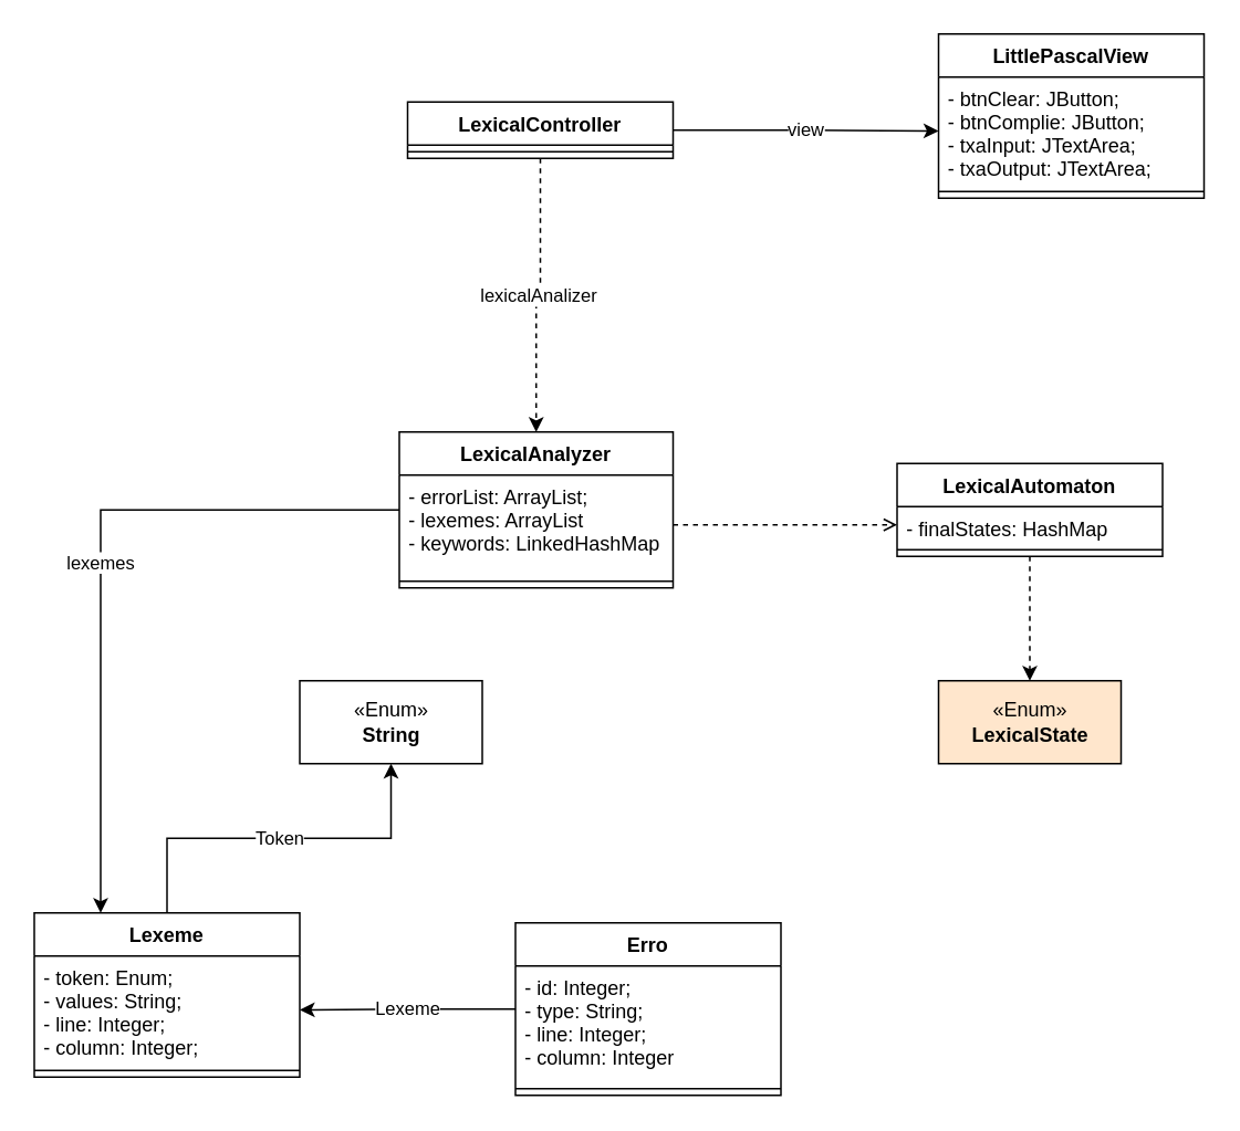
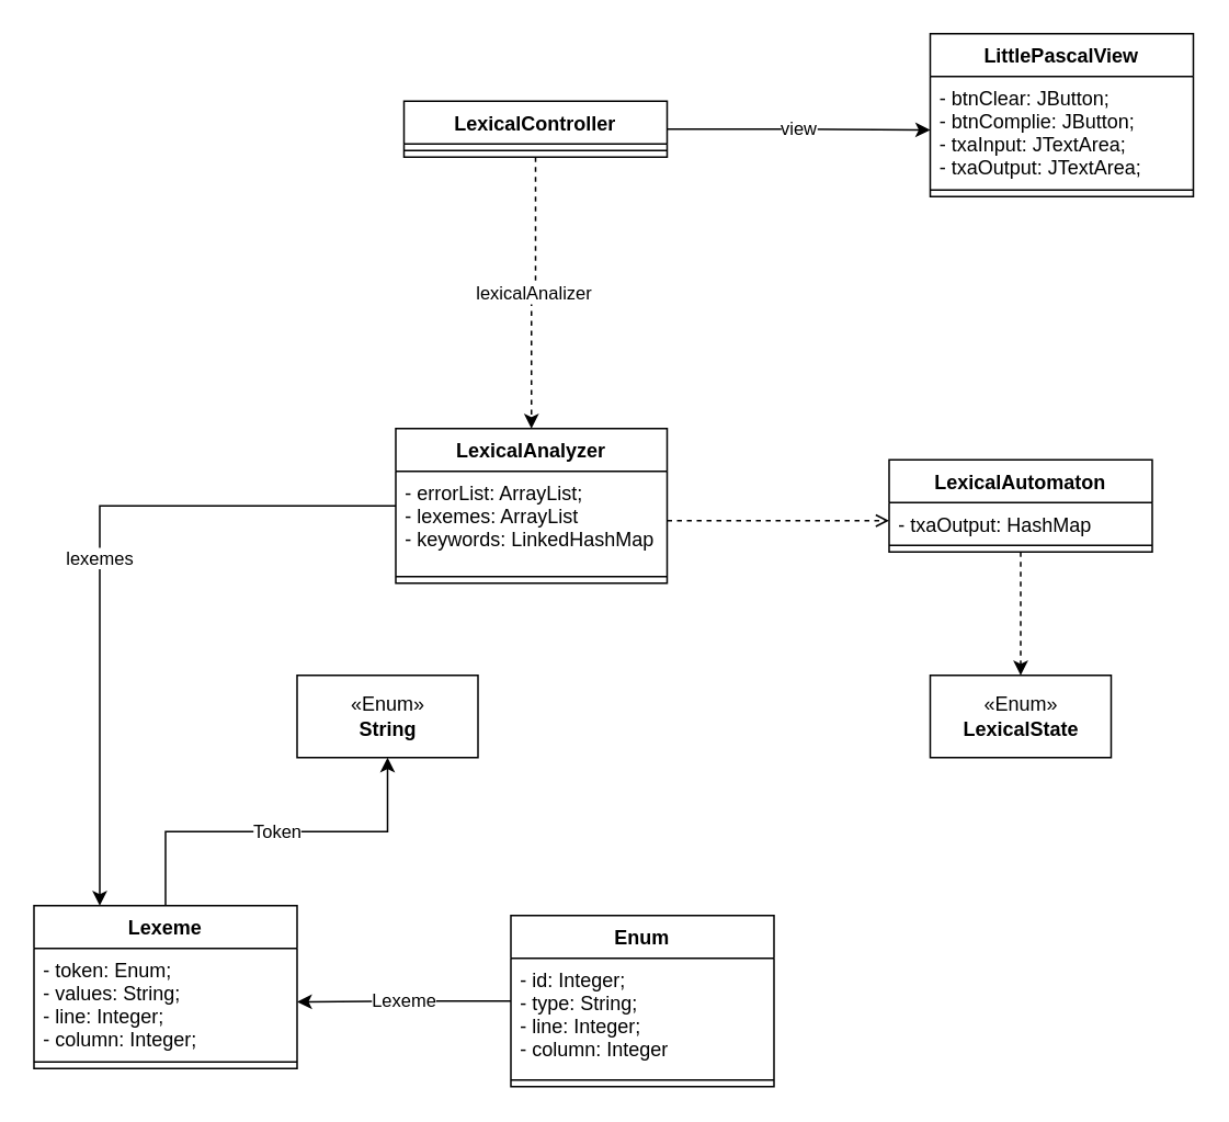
  <mxCell id="0" />
  <mxCell id="1" parent="0" />
  <mxCell id="2" value="Token" style="edgeStyle=orthogonalEdgeStyle;rounded=0;orthogonalLoop=1;jettySize=auto;html=1;" parent="1" source="3" target="14" edge="1"><mxGeometry relative="1" as="geometry" /></mxCell>
  <mxCell id="3" value="Lexeme" style="swimlane;fontStyle=1;align=center;verticalAlign=top;childLayout=stackLayout;horizontal=1;startSize=26;horizontalStack=0;resizeParent=1;resizeParentMax=0;resizeLast=0;collapsible=1;marginBottom=0;" parent="1" vertex="1"><mxGeometry x="20" y="550" width="160" height="99" as="geometry" /></mxCell>
  <mxCell id="4" value="- token: Enum;&#10;- values: String;&#10;- line: Integer;&#10;- column: Integer;" style="text;strokeColor=none;fillColor=none;align=left;verticalAlign=top;spacingLeft=4;spacingRight=4;overflow=hidden;rotatable=0;points=[[0,0.5],[1,0.5]];portConstraint=eastwest;" parent="3" vertex="1"><mxGeometry y="26" width="160" height="65" as="geometry" /></mxCell>
  <mxCell id="5" value="" style="line;strokeWidth=1;fillColor=none;align=left;verticalAlign=middle;spacingTop=-1;spacingLeft=3;spacingRight=3;rotatable=0;labelPosition=right;points=[];portConstraint=eastwest;" parent="3" vertex="1"><mxGeometry y="91" width="160" height="8" as="geometry" /></mxCell>
  <mxCell id="6" value="Lexeme" style="edgeStyle=orthogonalEdgeStyle;rounded=0;orthogonalLoop=1;jettySize=auto;html=1;" parent="1" source="7" target="4" edge="1"><mxGeometry relative="1" as="geometry" /></mxCell>
- <mxCell id="7" value="Erro" style="swimlane;fontStyle=1;align=center;verticalAlign=top;childLayout=stackLayout;horizontal=1;startSize=26;horizontalStack=0;resizeParent=1;resizeParentMax=0;resizeLast=0;collapsible=1;marginBottom=0;" parent="1" vertex="1"><mxGeometry x="310" y="556" width="160" height="104" as="geometry" /></mxCell>
+ <mxCell id="7" value="Enum" style="swimlane;fontStyle=1;align=center;verticalAlign=top;childLayout=stackLayout;horizontal=1;startSize=26;horizontalStack=0;resizeParent=1;resizeParentMax=0;resizeLast=0;collapsible=1;marginBottom=0;" parent="1" vertex="1"><mxGeometry x="310" y="556" width="160" height="104" as="geometry" /></mxCell>
  <mxCell id="8" value="- id: Integer;&#10;- type: String;&#10;- line: Integer;&#10;- column: Integer" style="text;strokeColor=none;fillColor=none;align=left;verticalAlign=top;spacingLeft=4;spacingRight=4;overflow=hidden;rotatable=0;points=[[0,0.5],[1,0.5]];portConstraint=eastwest;" parent="7" vertex="1"><mxGeometry y="26" width="160" height="70" as="geometry" /></mxCell>
  <mxCell id="9" value="" style="line;strokeWidth=1;fillColor=none;align=left;verticalAlign=middle;spacingTop=-1;spacingLeft=3;spacingRight=3;rotatable=0;labelPosition=right;points=[];portConstraint=eastwest;" parent="7" vertex="1"><mxGeometry y="96" width="160" height="8" as="geometry" /></mxCell>
  <mxCell id="10" value="lexemes" style="edgeStyle=orthogonalEdgeStyle;rounded=0;orthogonalLoop=1;jettySize=auto;html=1;entryX=0.25;entryY=0;entryDx=0;entryDy=0;" parent="1" source="11" target="3" edge="1"><mxGeometry relative="1" as="geometry" /></mxCell>
  <mxCell id="11" value="LexicalAnalyzer" style="swimlane;fontStyle=1;align=center;verticalAlign=top;childLayout=stackLayout;horizontal=1;startSize=26;horizontalStack=0;resizeParent=1;resizeParentMax=0;resizeLast=0;collapsible=1;marginBottom=0;" parent="1" vertex="1"><mxGeometry x="240" y="260" width="165" height="94" as="geometry" /></mxCell>
  <mxCell id="12" value="- errorList: ArrayList;&#10;- lexemes: ArrayList&#10;- keywords: LinkedHashMap" style="text;strokeColor=none;fillColor=none;align=left;verticalAlign=top;spacingLeft=4;spacingRight=4;overflow=hidden;rotatable=0;points=[[0,0.5],[1,0.5]];portConstraint=eastwest;" parent="11" vertex="1"><mxGeometry y="26" width="165" height="60" as="geometry" /></mxCell>
  <mxCell id="13" value="" style="line;strokeWidth=1;fillColor=none;align=left;verticalAlign=middle;spacingTop=-1;spacingLeft=3;spacingRight=3;rotatable=0;labelPosition=right;points=[];portConstraint=eastwest;" parent="11" vertex="1"><mxGeometry y="86" width="165" height="8" as="geometry" /></mxCell>
  <mxCell id="14" value="«Enum»&lt;br&gt;&lt;b&gt;String&lt;/b&gt;" style="html=1;" parent="1" vertex="1"><mxGeometry x="180" y="410" width="110" height="50" as="geometry" /></mxCell>
  <mxCell id="15" style="edgeStyle=orthogonalEdgeStyle;rounded=0;orthogonalLoop=1;jettySize=auto;html=1;dashed=1;" parent="1" source="16" target="19" edge="1"><mxGeometry relative="1" as="geometry" /></mxCell>
  <mxCell id="16" value="LexicalAutomaton&#10;" style="swimlane;fontStyle=1;align=center;verticalAlign=top;childLayout=stackLayout;horizontal=1;startSize=26;horizontalStack=0;resizeParent=1;resizeParentMax=0;resizeLast=0;collapsible=1;marginBottom=0;" parent="1" vertex="1"><mxGeometry x="540" y="279" width="160" height="56" as="geometry" /></mxCell>
- <mxCell id="17" value="- finalStates: HashMap" style="text;strokeColor=none;fillColor=none;align=left;verticalAlign=top;spacingLeft=4;spacingRight=4;overflow=hidden;rotatable=0;points=[[0,0.5],[1,0.5]];portConstraint=eastwest;" parent="16" vertex="1"><mxGeometry y="26" width="160" height="22" as="geometry" /></mxCell>
+ <mxCell id="17" value="- txaOutput: HashMap" style="text;strokeColor=none;fillColor=none;align=left;verticalAlign=top;spacingLeft=4;spacingRight=4;overflow=hidden;rotatable=0;points=[[0,0.5],[1,0.5]];portConstraint=eastwest;" parent="16" vertex="1"><mxGeometry y="26" width="160" height="22" as="geometry" /></mxCell>
  <mxCell id="18" value="" style="line;strokeWidth=1;fillColor=none;align=left;verticalAlign=middle;spacingTop=-1;spacingLeft=3;spacingRight=3;rotatable=0;labelPosition=right;points=[];portConstraint=eastwest;" parent="16" vertex="1"><mxGeometry y="48" width="160" height="8" as="geometry" /></mxCell>
- <mxCell id="19" value="«Enum»&lt;br&gt;&lt;b&gt;LexicalState&lt;br&gt;&lt;/b&gt;" style="html=1;fillColor=#ffe6cc;" parent="1" vertex="1"><mxGeometry x="565" y="410" width="110" height="50" as="geometry" /></mxCell>
+ <mxCell id="19" value="«Enum»&lt;br&gt;&lt;b&gt;LexicalState&lt;br&gt;&lt;/b&gt;" style="html=1;" parent="1" vertex="1"><mxGeometry x="565" y="410" width="110" height="50" as="geometry" /></mxCell>
  <mxCell id="20" style="edgeStyle=orthogonalEdgeStyle;rounded=0;orthogonalLoop=1;jettySize=auto;html=1;dashed=1;endArrow=open;endFill=0;" parent="1" source="12" target="17" edge="1"><mxGeometry relative="1" as="geometry" /></mxCell>
  <mxCell id="21" value="lexicalAnalizer" style="edgeStyle=orthogonalEdgeStyle;rounded=0;orthogonalLoop=1;jettySize=auto;html=1;dashed=1;" parent="1" source="23" target="11" edge="1"><mxGeometry relative="1" as="geometry" /></mxCell>
  <mxCell id="22" value="view" style="edgeStyle=orthogonalEdgeStyle;rounded=0;orthogonalLoop=1;jettySize=auto;html=1;exitX=1;exitY=0.5;exitDx=0;exitDy=0;" parent="1" source="23" target="26" edge="1"><mxGeometry relative="1" as="geometry" /></mxCell>
  <mxCell id="23" value="LexicalController" style="swimlane;fontStyle=1;align=center;verticalAlign=top;childLayout=stackLayout;horizontal=1;startSize=26;horizontalStack=0;resizeParent=1;resizeParentMax=0;resizeLast=0;collapsible=1;marginBottom=0;" parent="1" vertex="1"><mxGeometry x="245" y="61" width="160" height="34" as="geometry" /></mxCell>
  <mxCell id="24" value="" style="line;strokeWidth=1;fillColor=none;align=left;verticalAlign=middle;spacingTop=-1;spacingLeft=3;spacingRight=3;rotatable=0;labelPosition=right;points=[];portConstraint=eastwest;" parent="23" vertex="1"><mxGeometry y="26" width="160" height="8" as="geometry" /></mxCell>
  <mxCell id="25" value="LittlePascalView&#10;" style="swimlane;fontStyle=1;align=center;verticalAlign=top;childLayout=stackLayout;horizontal=1;startSize=26;horizontalStack=0;resizeParent=1;resizeParentMax=0;resizeLast=0;collapsible=1;marginBottom=0;" parent="1" vertex="1"><mxGeometry x="565" y="20" width="160" height="99" as="geometry" /></mxCell>
  <mxCell id="26" value="- btnClear: JButton;&#10;- btnComplie: JButton;&#10;- txaInput: JTextArea;&#10;- txaOutput: JTextArea;" style="text;strokeColor=none;fillColor=none;align=left;verticalAlign=top;spacingLeft=4;spacingRight=4;overflow=hidden;rotatable=0;points=[[0,0.5],[1,0.5]];portConstraint=eastwest;" parent="25" vertex="1"><mxGeometry y="26" width="160" height="65" as="geometry" /></mxCell>
  <mxCell id="27" value="" style="line;strokeWidth=1;fillColor=none;align=left;verticalAlign=middle;spacingTop=-1;spacingLeft=3;spacingRight=3;rotatable=0;labelPosition=right;points=[];portConstraint=eastwest;" parent="25" vertex="1"><mxGeometry y="91" width="160" height="8" as="geometry" /></mxCell>
